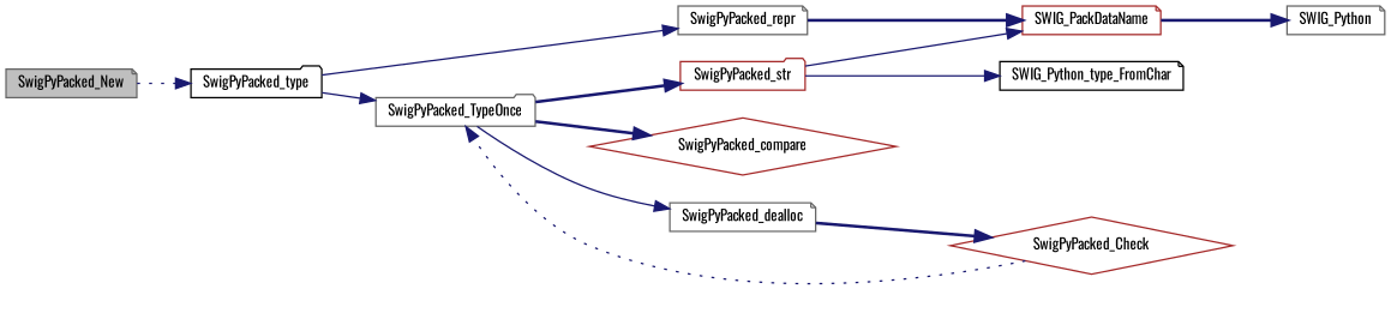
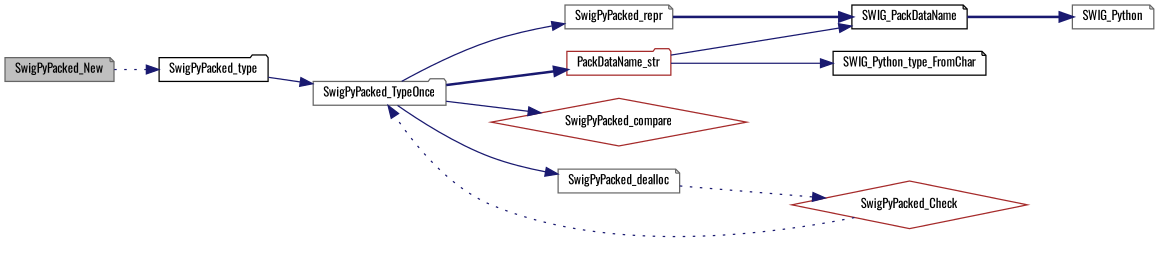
  digraph {
    fontname=Oswald
    rankdir=LR
    node [color=gray40 fillcolor=white fontname=Oswald fontsize=10 shape=note style=filled]
    edge [color=midnightblue fontname=Oswald fontsize=10 labelfontname=Helvetica labelfontsize=10 style=solid]
    n1 [fillcolor=grey75 fontcolor=black height=0.2 label=SwigPyPacked_New width=0.4]
    n2 [color=black height=0.2 label=SwigPyPacked_type shape=folder width=0.4]
    n3 [height=0.2 label=SwigPyPacked_TypeOnce shape=folder width=0.4]
    n4 [color=brown height=0.2 label=SwigPyPacked_compare shape=diamond width=0.4]
    n5 [height=0.2 label=SwigPyPacked_dealloc width=0.4]
    n6 [height=0.2 label=SwigPyPacked_repr width=0.4]
-   n7 [color=brown height=0.2 label=SwigPyPacked_str shape=folder width=0.4]
+   n7 [color=brown height=0.2 label=PackDataName_str shape=folder width=0.4]
    n8 [color=brown height=0.2 label=SwigPyPacked_Check shape=diamond width=0.4]
-   n9 [color=brown height=0.2 label=SWIG_PackDataName width=0.4]
+   n9 [color=black height=0.2 label=SWIG_PackDataName width=0.4]
    n10 [color=black height=0.2 label=SWIG_Python_type_FromChar width=0.4]
    n11 [height=0.2 label=SWIG_Python width=0.4]
    n1 -> n2 [style=dotted]
    n2 -> n3
-   n3 -> n4 [style=bold]
+   n3 -> n4
    n3 -> n5
-   n2 -> n6
+   n3 -> n6
    n3 -> n7 [style=bold]
-   n5 -> n8 [style=bold]
+   n5 -> n8 [style=dotted]
    n6 -> n9 [style=bold]
    n7 -> n9
    n7 -> n10
    n8 -> n3 [style=dotted]
    n9 -> n11 [style=bold]
  }
